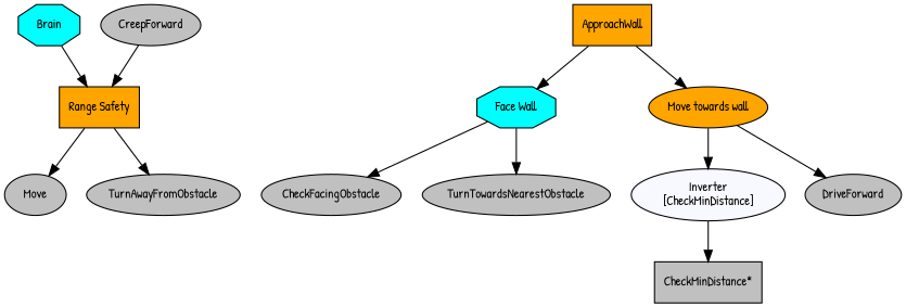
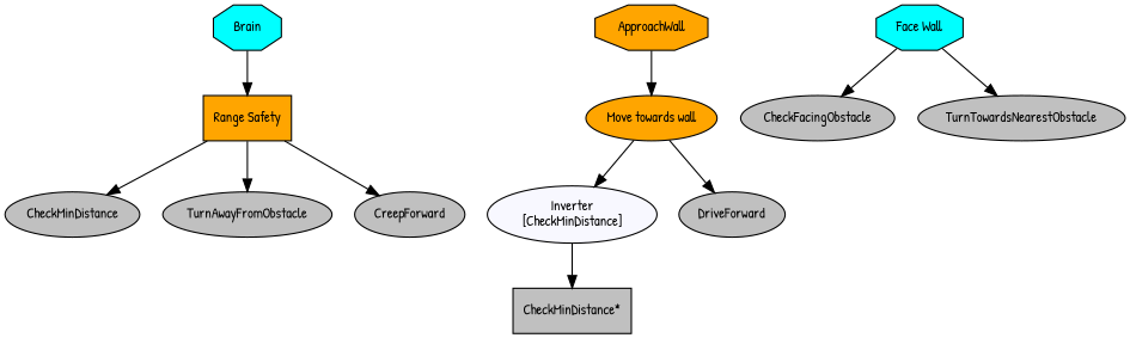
  digraph {
    fontname="Patrick Hand"
    node [fillcolor=gray fontcolor=black fontname="Patrick Hand" fontsize=11 shape=ellipse style=filled]
    edge [fontname="Patrick Hand"]
    Brain [fillcolor=cyan shape=octagon]
    "Range Safety" [fillcolor=orange shape=box]
-   CheckMinDistance [label=Move]
+   CheckMinDistance
    TurnAwayFromObstacle
    CreepForward
-   ApproachWall [fillcolor=orange shape=box]
+   ApproachWall [fillcolor=orange shape=octagon]
    "Face Wall" [fillcolor=cyan shape=octagon]
    "Move towards wall" [fillcolor=orange]
    CheckFacingObstacle
    TurnTowardsNearestObstacle
    "Inverter\n[CheckMinDistance]" [fillcolor=ghostwhite]
    DriveForward
    "CheckMinDistance*" [shape=box]
    Brain -> "Range Safety"
    "Range Safety" -> CheckMinDistance
    "Range Safety" -> TurnAwayFromObstacle
-   CreepForward -> "Range Safety"
-   ApproachWall -> "Face Wall"
+   "Range Safety" -> CreepForward
    ApproachWall -> "Move towards wall"
    "Face Wall" -> CheckFacingObstacle
    "Face Wall" -> TurnTowardsNearestObstacle
    "Move towards wall" -> "Inverter\n[CheckMinDistance]"
    "Move towards wall" -> DriveForward
    "Inverter\n[CheckMinDistance]" -> "CheckMinDistance*"
  }
